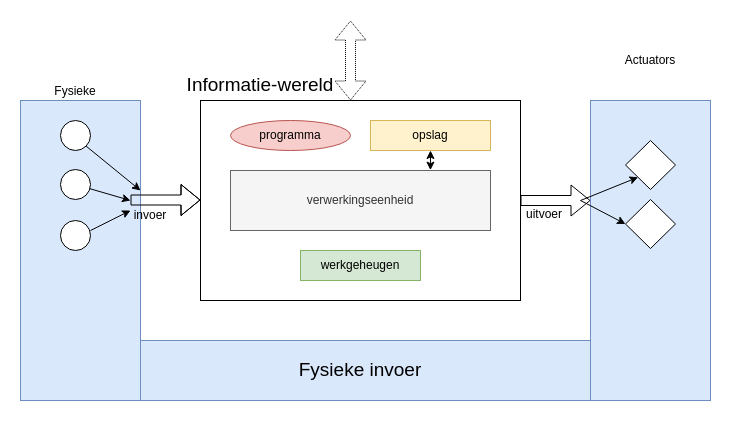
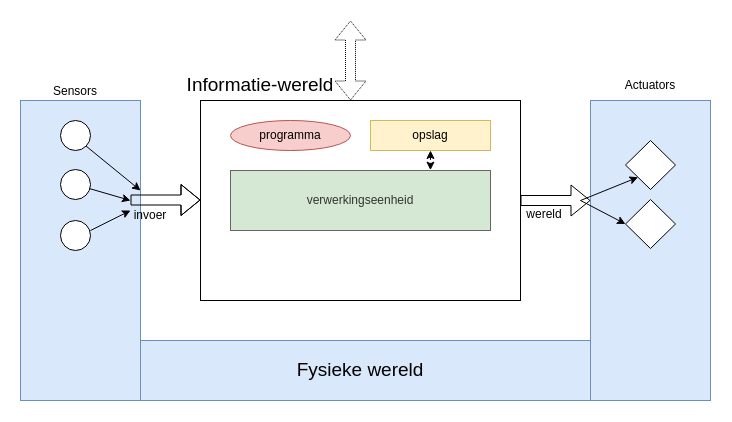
  <mxCell id="0" />
  <mxCell id="1" parent="0" />
  <mxCell id="2" value="" style="rounded=0;whiteSpace=wrap;html=1;fillColor=#dae8fc;strokeColor=#6c8ebf;" vertex="1" parent="1"><mxGeometry x="20" y="100" width="120" height="300" as="geometry" /></mxCell>
  <mxCell id="3" value="" style="rounded=0;whiteSpace=wrap;html=1;" parent="1" vertex="1"><mxGeometry x="200" y="100" width="320" height="200" as="geometry" /></mxCell>
- <mxCell id="4" value="verwerkingseenheid" style="rounded=0;whiteSpace=wrap;html=1;fillColor=#f5f5f5;strokeColor=#666666;fontColor=#333333;" parent="1" vertex="1"><mxGeometry x="230" y="170" width="260" height="60" as="geometry" /></mxCell>
+ <mxCell id="4" value="verwerkingseenheid" style="rounded=0;whiteSpace=wrap;html=1;fillColor=#d5e8d4;strokeColor=#666666;fontColor=#333333;" parent="1" vertex="1"><mxGeometry x="230" y="170" width="260" height="60" as="geometry" /></mxCell>
  <mxCell id="5" value="programma" style="ellipse;whiteSpace=wrap;html=1;fillColor=#f8cecc;strokeColor=#b85450;" parent="1" vertex="1"><mxGeometry x="230" y="120" width="120" height="30" as="geometry" /></mxCell>
- <mxCell id="6" value="werkgeheugen" style="rounded=0;whiteSpace=wrap;html=1;fillColor=#d5e8d4;strokeColor=#82b366;" parent="1" vertex="1"><mxGeometry x="300" y="250" width="120" height="30" as="geometry" /></mxCell>
  <mxCell id="7" value="opslag" style="rounded=0;whiteSpace=wrap;html=1;fillColor=#fff2cc;strokeColor=#d6b656;" parent="1" vertex="1"><mxGeometry x="370" y="120" width="120" height="30" as="geometry" /></mxCell>
- <mxCell id="8" style="edgeStyle=orthogonalEdgeStyle;rounded=0;orthogonalLoop=1;jettySize=auto;html=1;exitX=0.5;exitY=1;exitDx=0;exitDy=0;entryX=0.769;entryY=-0.006;entryDx=0;entryDy=0;entryPerimeter=0;startArrow=classic;startFill=1;" parent="1" source="7" target="4" edge="1"><mxGeometry relative="1" as="geometry" /></mxCell>
+ <mxCell id="8" style="edgeStyle=orthogonalEdgeStyle;rounded=0;orthogonalLoop=1;jettySize=auto;html=1;exitX=0.5;exitY=1;exitDx=0;exitDy=0;entryX=0.769;entryY=-0.006;entryDx=0;entryDy=0;entryPerimeter=0;startArrow=classic;startFill=1;dashed=1;" parent="1" source="7" target="4" edge="1"><mxGeometry relative="1" as="geometry" /></mxCell>
  <mxCell id="9" value="" style="shape=flexArrow;endArrow=classic;html=1;rounded=0;" parent="1" edge="1"><mxGeometry width="50" height="50" relative="1" as="geometry"><mxPoint x="130" y="199.5" as="sourcePoint" /><mxPoint x="200" y="199.5" as="targetPoint" /><Array as="points"><mxPoint x="180" y="199.5" /></Array></mxGeometry></mxCell>
  <mxCell id="10" value="" style="shape=flexArrow;endArrow=classic;html=1;rounded=0;exitX=1;exitY=0.5;exitDx=0;exitDy=0;" parent="1" source="3" edge="1"><mxGeometry width="50" height="50" relative="1" as="geometry"><mxPoint x="530" y="200" as="sourcePoint" /><mxPoint x="590" y="200" as="targetPoint" /></mxGeometry></mxCell>
  <mxCell id="11" value="invoer" style="text;html=1;align=center;verticalAlign=middle;whiteSpace=wrap;rounded=0;" parent="1" vertex="1"><mxGeometry x="120" y="200" width="60" height="30" as="geometry" /></mxCell>
- <mxCell id="12" value="uitvoer" style="text;html=1;align=center;verticalAlign=middle;whiteSpace=wrap;rounded=0;" parent="1" vertex="1"><mxGeometry x="514" y="199" width="60" height="30" as="geometry" /></mxCell>
+ <mxCell id="12" value="wereld" style="text;html=1;align=center;verticalAlign=middle;whiteSpace=wrap;rounded=0;" parent="1" vertex="1"><mxGeometry x="514" y="199" width="60" height="30" as="geometry" /></mxCell>
  <mxCell id="13" value="" style="shape=flexArrow;endArrow=classic;startArrow=classic;html=1;rounded=0;dashed=1;dashPattern=1 1;" parent="1" edge="1"><mxGeometry width="100" height="100" relative="1" as="geometry"><mxPoint x="350" y="100" as="sourcePoint" /><mxPoint x="350" y="20" as="targetPoint" /></mxGeometry></mxCell>
  <mxCell id="14" value="" style="rounded=0;whiteSpace=wrap;html=1;fillColor=#dae8fc;strokeColor=#6c8ebf;" vertex="1" parent="1"><mxGeometry x="140" y="340" width="450" height="60" as="geometry" /></mxCell>
  <mxCell id="15" value="" style="rounded=0;whiteSpace=wrap;html=1;fillColor=#dae8fc;strokeColor=#6c8ebf;" vertex="1" parent="1"><mxGeometry x="590" y="100" width="120" height="300" as="geometry" /></mxCell>
  <mxCell id="16" value="" style="ellipse;whiteSpace=wrap;html=1;aspect=fixed;" vertex="1" parent="1"><mxGeometry x="60" y="120" width="30" height="30" as="geometry" /></mxCell>
  <mxCell id="17" value="" style="ellipse;whiteSpace=wrap;html=1;aspect=fixed;" vertex="1" parent="1"><mxGeometry x="60" y="169" width="30" height="30" as="geometry" /></mxCell>
  <mxCell id="18" value="" style="ellipse;whiteSpace=wrap;html=1;aspect=fixed;" vertex="1" parent="1"><mxGeometry x="60" y="220" width="30" height="30" as="geometry" /></mxCell>
  <mxCell id="19" value="" style="endArrow=classic;html=1;rounded=0;" edge="1" parent="1"><mxGeometry width="50" height="50" relative="1" as="geometry"><mxPoint x="90" y="230" as="sourcePoint" /><mxPoint x="130" y="210" as="targetPoint" /></mxGeometry></mxCell>
- <mxCell id="20" value="Actuators" style="text;html=1;align=center;verticalAlign=middle;whiteSpace=wrap;rounded=0;" vertex="1" parent="1"><mxGeometry x="620" y="45" width="60" height="30" as="geometry" /></mxCell>
- <mxCell id="21" value="Fysieke" style="text;html=1;align=center;verticalAlign=middle;whiteSpace=wrap;rounded=0;" vertex="1" parent="1"><mxGeometry x="45" y="76" width="60" height="30" as="geometry" /></mxCell>
+ <mxCell id="20" value="Actuators" style="text;html=1;align=center;verticalAlign=middle;whiteSpace=wrap;rounded=0;" vertex="1" parent="1"><mxGeometry x="620" y="70" width="60" height="30" as="geometry" /></mxCell>
+ <mxCell id="21" value="Sensors" style="text;html=1;align=center;verticalAlign=middle;whiteSpace=wrap;rounded=0;" vertex="1" parent="1"><mxGeometry x="45" y="76" width="60" height="30" as="geometry" /></mxCell>
  <mxCell id="22" value="" style="endArrow=classic;html=1;rounded=0;exitX=1;exitY=1;exitDx=0;exitDy=0;" edge="1" parent="1" source="16"><mxGeometry width="50" height="50" relative="1" as="geometry"><mxPoint x="80" y="310" as="sourcePoint" /><mxPoint x="140" y="190" as="targetPoint" /></mxGeometry></mxCell>
- <mxCell id="23" value="&lt;font style=&quot;font-size: 19px;&quot;&gt;Fysieke invoer&lt;/font&gt;" style="text;html=1;align=center;verticalAlign=middle;whiteSpace=wrap;rounded=0;" vertex="1" parent="1"><mxGeometry x="280" y="355" width="160" height="30" as="geometry" /></mxCell>
+ <mxCell id="23" value="&lt;font style=&quot;font-size: 19px;&quot;&gt;Fysieke wereld&lt;/font&gt;" style="text;html=1;align=center;verticalAlign=middle;whiteSpace=wrap;rounded=0;" vertex="1" parent="1"><mxGeometry x="280" y="355" width="160" height="30" as="geometry" /></mxCell>
  <mxCell id="24" value="" style="endArrow=classic;html=1;rounded=0;" edge="1" parent="1" source="17"><mxGeometry width="50" height="50" relative="1" as="geometry"><mxPoint x="360" y="250" as="sourcePoint" /><mxPoint x="130" y="200" as="targetPoint" /></mxGeometry></mxCell>
  <mxCell id="25" value="" style="rhombus;whiteSpace=wrap;html=1;" vertex="1" parent="1"><mxGeometry x="625" y="140" width="50" height="49" as="geometry" /></mxCell>
  <mxCell id="26" value="" style="rhombus;whiteSpace=wrap;html=1;" vertex="1" parent="1"><mxGeometry x="625" y="199" width="50" height="49" as="geometry" /></mxCell>
  <mxCell id="27" value="" style="endArrow=classic;html=1;rounded=0;entryX=0;entryY=1;entryDx=0;entryDy=0;" edge="1" parent="1" target="25"><mxGeometry width="50" height="50" relative="1" as="geometry"><mxPoint x="580" y="200" as="sourcePoint" /><mxPoint x="410" y="200" as="targetPoint" /></mxGeometry></mxCell>
  <mxCell id="28" value="" style="endArrow=classic;html=1;rounded=0;entryX=0;entryY=0.5;entryDx=0;entryDy=0;" edge="1" parent="1" target="26"><mxGeometry width="50" height="50" relative="1" as="geometry"><mxPoint x="580" y="200" as="sourcePoint" /><mxPoint x="410" y="200" as="targetPoint" /></mxGeometry></mxCell>
  <mxCell id="29" value="&lt;font style=&quot;font-size: 19px;&quot;&gt;Informatie-wereld&lt;/font&gt;" style="text;html=1;align=center;verticalAlign=middle;whiteSpace=wrap;rounded=0;" vertex="1" parent="1"><mxGeometry x="180" y="70" width="160" height="30" as="geometry" /></mxCell>
